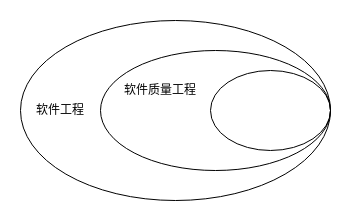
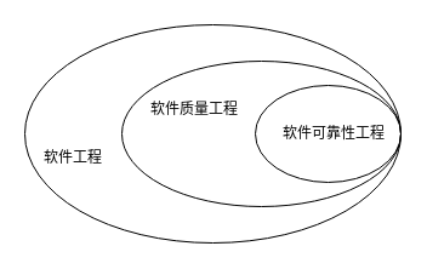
  <mxCell id="0" />
  <mxCell id="1" parent="0" />
  <mxCell id="2" value="" style="ellipse;whiteSpace=wrap;html=1;fillColor=none;" vertex="1" parent="1"><mxGeometry x="20" y="20" width="310" height="180" as="geometry" /></mxCell>
  <mxCell id="3" value="" style="ellipse;whiteSpace=wrap;html=1;fillColor=none;" vertex="1" parent="1"><mxGeometry x="100" y="50" width="230" height="120" as="geometry" /></mxCell>
  <mxCell id="4" value="" style="ellipse;whiteSpace=wrap;html=1;fillColor=none;" vertex="1" parent="1"><mxGeometry x="210" y="70.01" width="120" height="79.99" as="geometry" /></mxCell>
- <mxCell id="5" value="软件工程" style="text;html=1;strokeColor=none;fillColor=none;align=center;verticalAlign=middle;whiteSpace=wrap;rounded=0;" vertex="1" parent="1"><mxGeometry x="30" y="95" width="60" height="30" as="geometry" /></mxCell>
+ <mxCell id="5" value="软件工程" style="text;html=1;strokeColor=none;fillColor=none;align=center;verticalAlign=middle;whiteSpace=wrap;rounded=0;" vertex="1" parent="1"><mxGeometry x="30" y="115" width="60" height="30" as="geometry" /></mxCell>
  <mxCell id="6" value="软件质量工程" style="text;html=1;strokeColor=none;fillColor=none;align=center;verticalAlign=middle;whiteSpace=wrap;rounded=0;" vertex="1" parent="1"><mxGeometry x="120" y="75" width="80" height="30" as="geometry" /></mxCell>
+ <mxCell id="7" value="软件可靠性工程" style="text;html=1;strokeColor=none;fillColor=none;align=center;verticalAlign=middle;whiteSpace=wrap;rounded=0;" vertex="1" parent="1"><mxGeometry x="230" y="95" width="90" height="30" as="geometry" /></mxCell>
